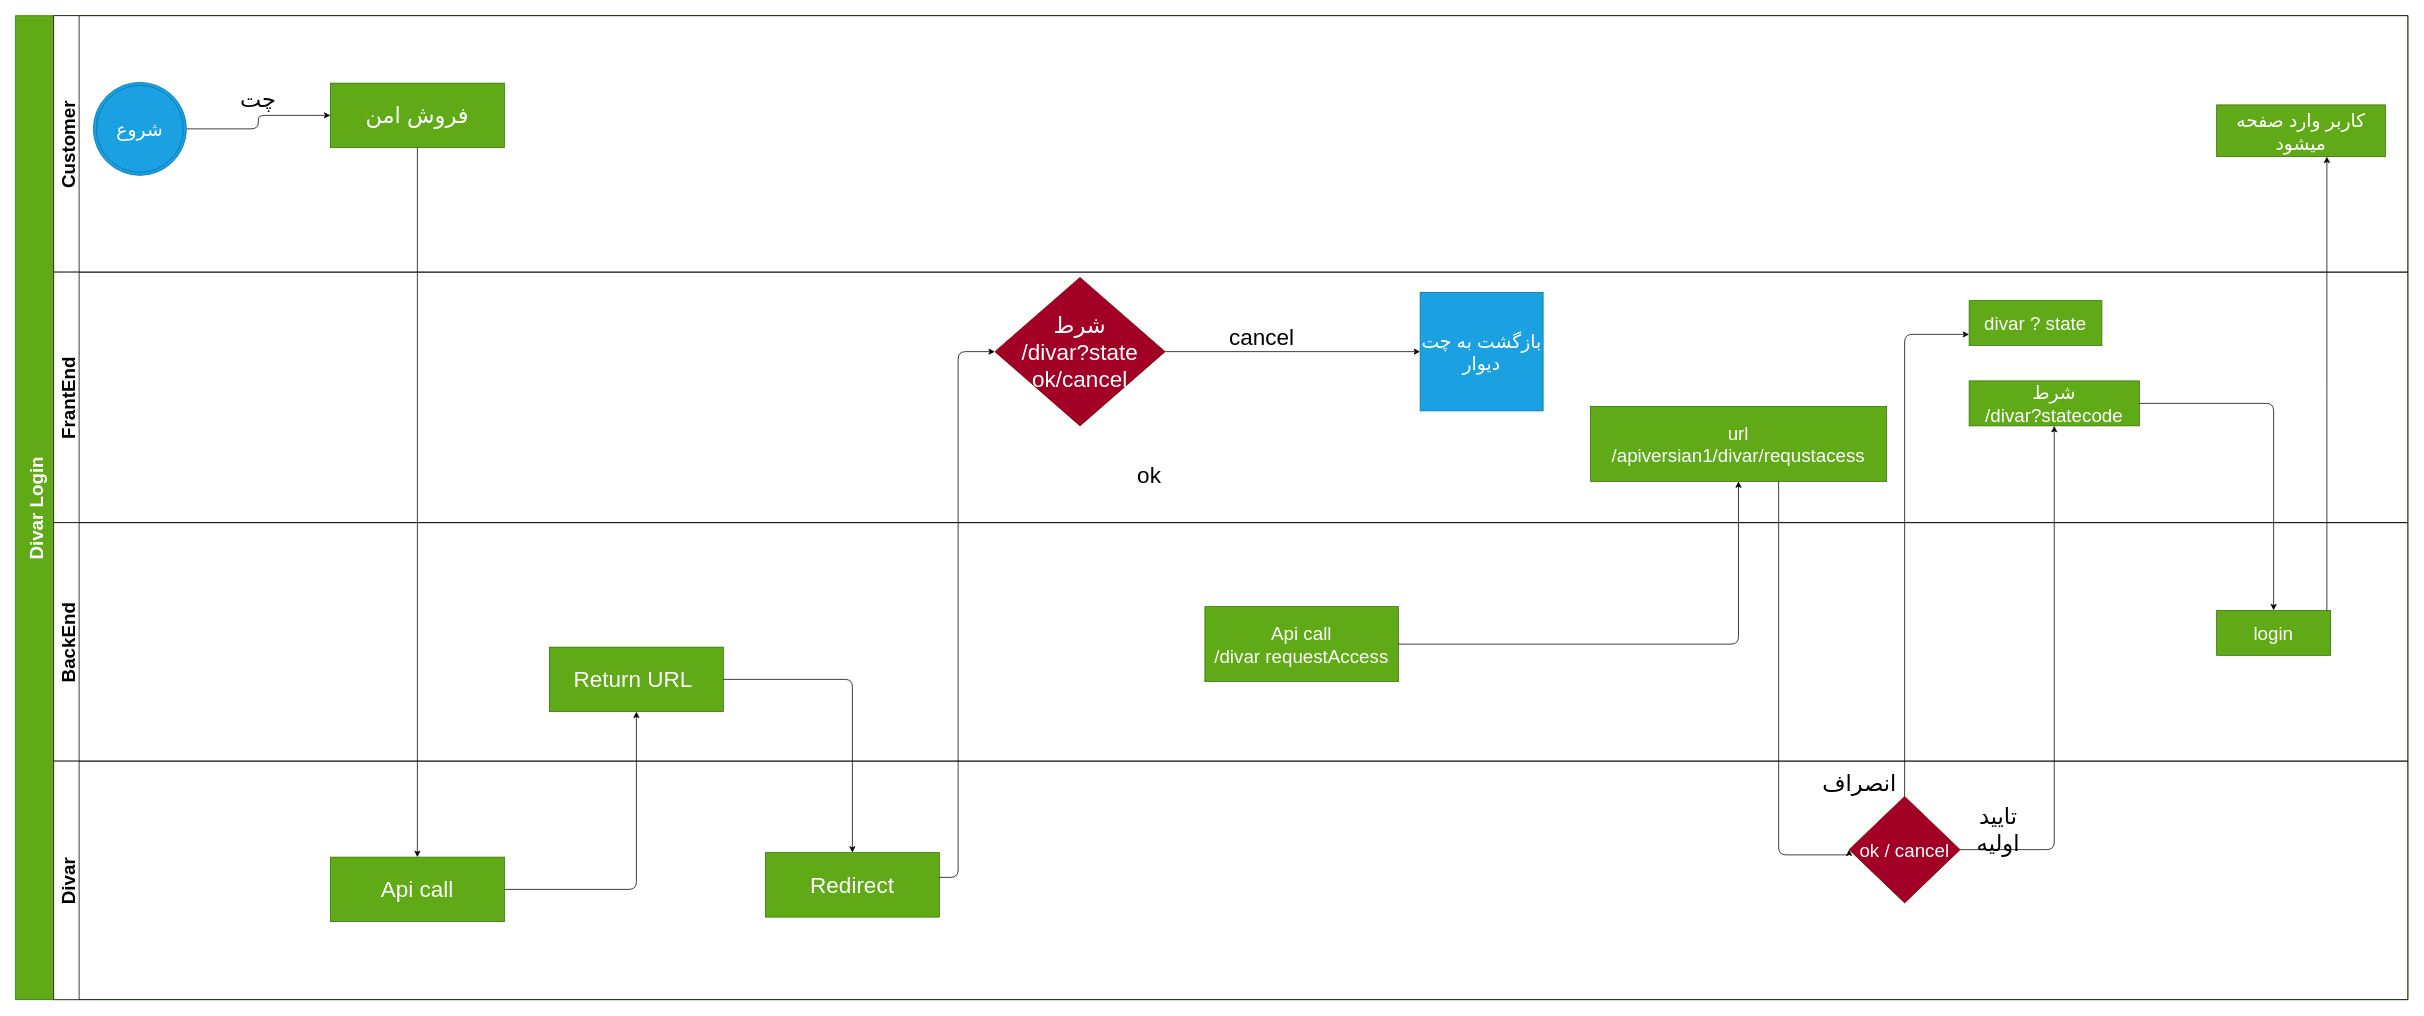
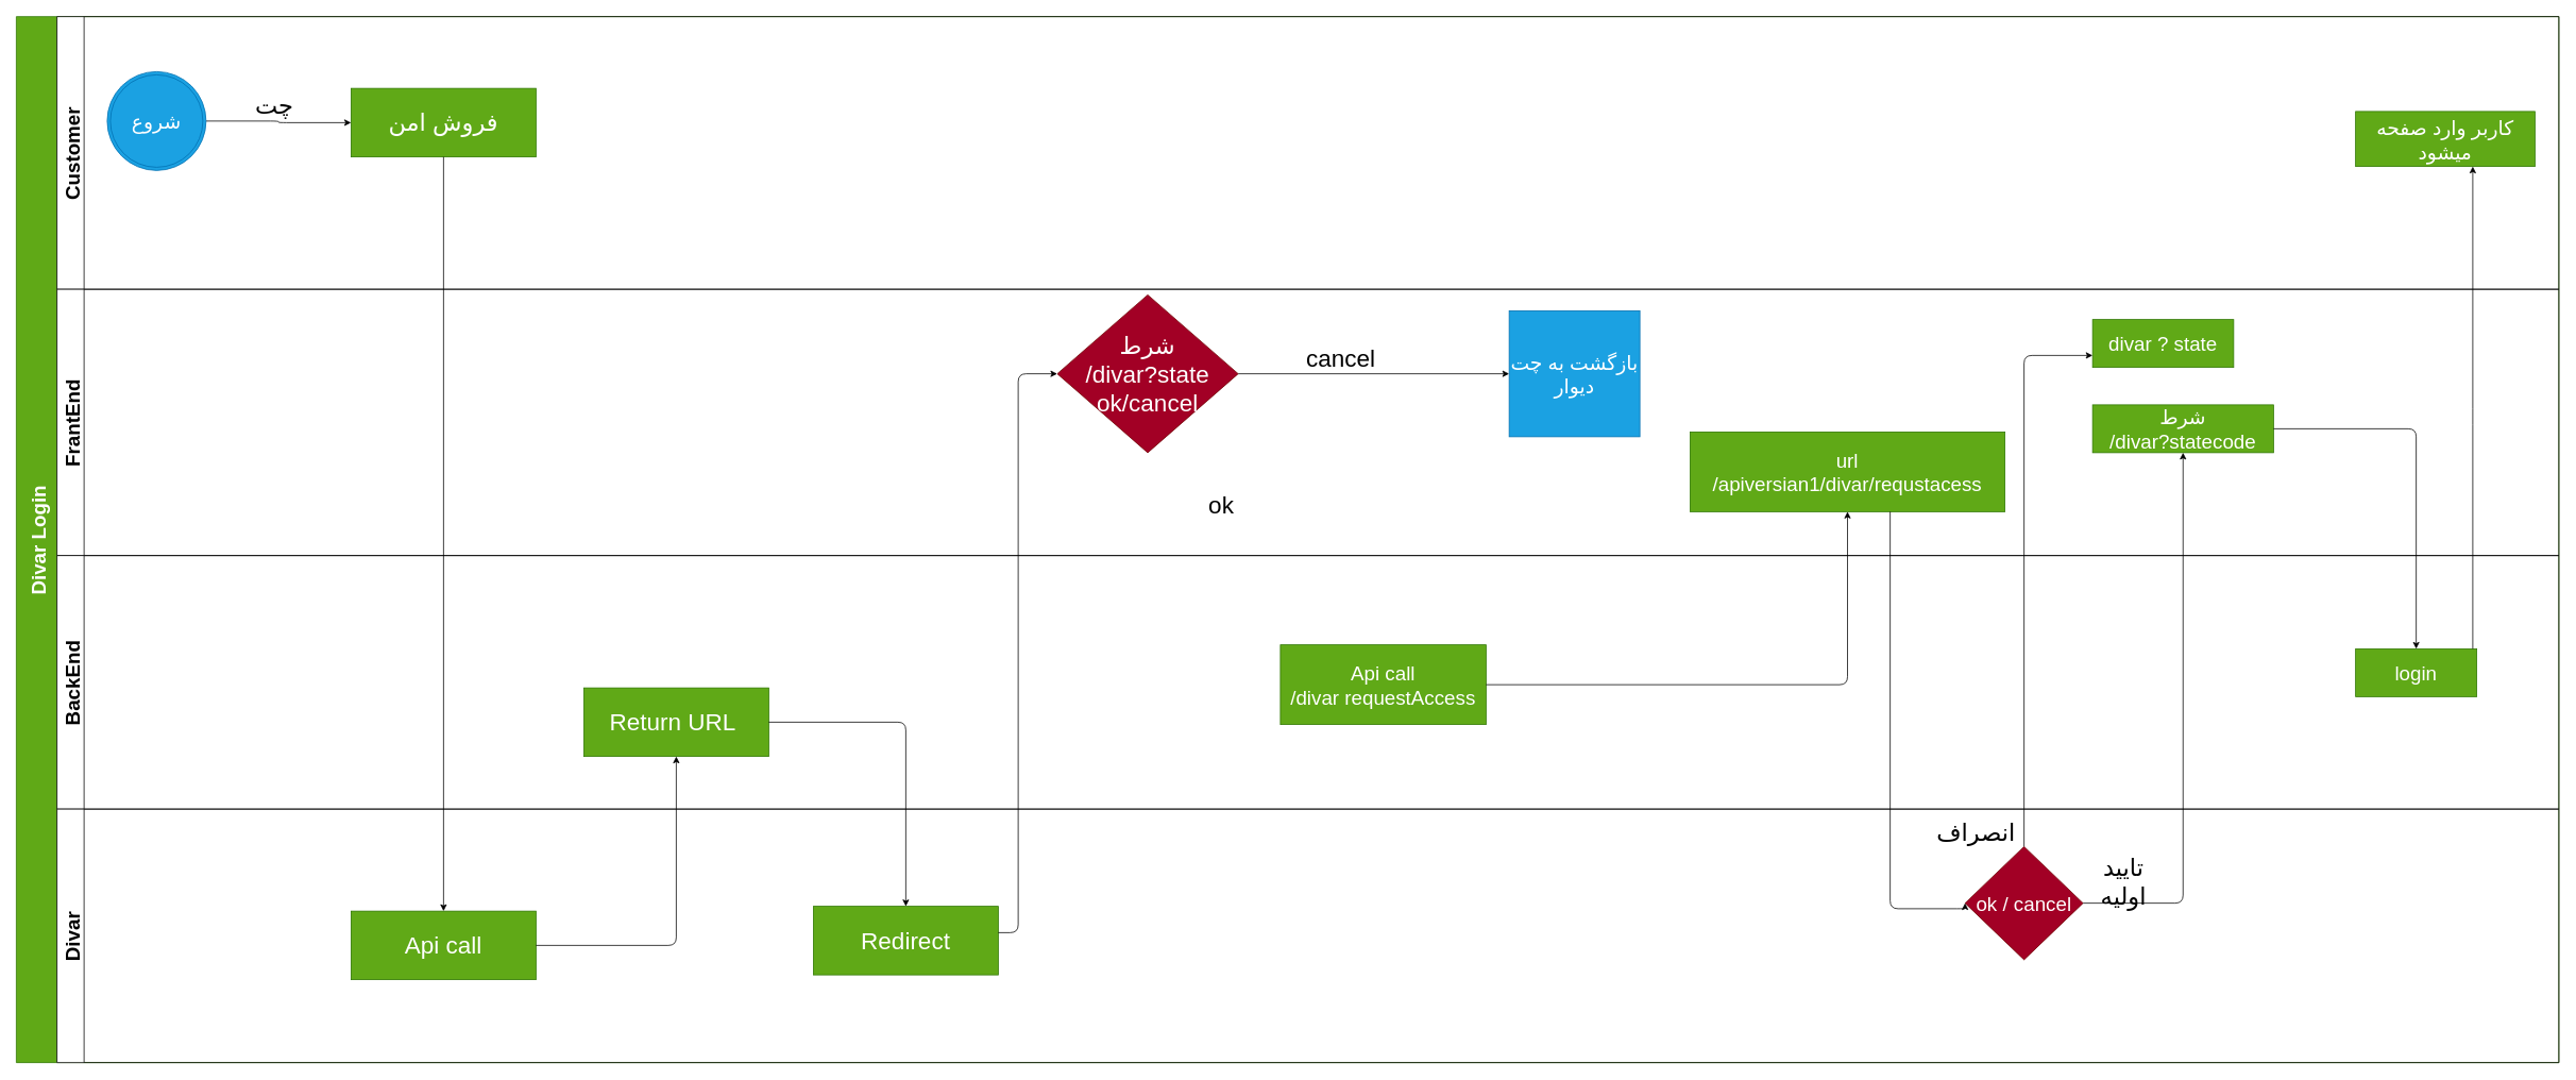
  <mxCell id="0" />
  <mxCell id="1" parent="0" />
  <mxCell id="2" value="Divar Login" style="swimlane;childLayout=stackLayout;resizeParent=1;resizeParentMax=0;horizontal=0;startSize=51;horizontalStack=0;fillColor=#60a917;strokeColor=#2D7600;fontColor=#ffffff;fontSize=25;" parent="1" vertex="1"><mxGeometry x="20" y="20" width="3190" height="1312" as="geometry" /></mxCell>
  <mxCell id="3" value="Customer" style="swimlane;startSize=34;horizontal=0;fontSize=25;" parent="2" vertex="1"><mxGeometry x="51" width="3139" height="342" as="geometry" /></mxCell>
  <mxCell id="4" value="" style="edgeStyle=orthogonalEdgeStyle;html=1;fontSize=25;startSize=20;" parent="3" source="5" target="6" edge="1"><mxGeometry relative="1" as="geometry" /></mxCell>
- <mxCell id="5" value="&lt;font style=&quot;font-size: 25px;&quot;&gt;شروع&lt;/font&gt;" style="ellipse;shape=doubleEllipse;whiteSpace=wrap;html=1;aspect=fixed;fontSize=25;startSize=20;fillColor=#1ba1e2;fontColor=#ffffff;strokeColor=#006EAF;" parent="3" vertex="1"><mxGeometry x="53" y="89" width="124" height="124" as="geometry" /></mxCell>
+ <mxCell id="5" value="&lt;font style=&quot;font-size: 25px;&quot;&gt;شروع&lt;/font&gt;" style="ellipse;shape=doubleEllipse;whiteSpace=wrap;html=1;aspect=fixed;fontSize=25;startSize=20;fillColor=#1ba1e2;fontColor=#ffffff;strokeColor=#006EAF;" parent="3" vertex="1"><mxGeometry x="63" y="69" width="124" height="124" as="geometry" /></mxCell>
  <mxCell id="6" value="&lt;font style=&quot;font-size: 30px;&quot;&gt;فروش امن&lt;/font&gt;" style="whiteSpace=wrap;html=1;fontSize=25;fillColor=#60a917;strokeColor=#2D7600;fontColor=#ffffff;startSize=20;" parent="3" vertex="1"><mxGeometry x="369" y="90" width="232" height="86" as="geometry" /></mxCell>
  <mxCell id="7" value="چت" style="text;html=1;strokeColor=none;fillColor=none;align=center;verticalAlign=middle;whiteSpace=wrap;rounded=0;fontSize=30;startSize=20;" parent="3" vertex="1"><mxGeometry x="243" y="96" width="60" height="30" as="geometry" /></mxCell>
  <mxCell id="8" value="کاربر وارد صفحه میشود" style="whiteSpace=wrap;html=1;fontSize=25;fillColor=#60a917;strokeColor=#2D7600;fontColor=#ffffff;startSize=20;" parent="3" vertex="1"><mxGeometry x="2884" y="119" width="225" height="69" as="geometry" /></mxCell>
  <mxCell id="9" value="FrantEnd" style="swimlane;startSize=34;horizontal=0;fontSize=25;" parent="2" vertex="1"><mxGeometry x="51" y="342" width="3139" height="334" as="geometry" /></mxCell>
  <mxCell id="10" value="" style="edgeStyle=orthogonalEdgeStyle;html=1;fontSize=30;startSize=20;" parent="9" source="11" target="12" edge="1"><mxGeometry relative="1" as="geometry" /></mxCell>
  <mxCell id="11" value="&lt;span style=&quot;font-size: 30px;&quot;&gt;شرط&lt;/span&gt;&lt;br style=&quot;font-size: 30px;&quot;&gt;&lt;span style=&quot;font-size: 30px;&quot;&gt;/divar?state&lt;br&gt;ok/cancel&lt;br&gt;&lt;/span&gt;" style="rhombus;whiteSpace=wrap;html=1;fontSize=25;fillColor=#a20025;strokeColor=#6F0000;fontColor=#ffffff;startSize=20;" parent="9" vertex="1"><mxGeometry x="1255" y="7" width="227" height="198" as="geometry" /></mxCell>
  <mxCell id="12" value="بازگشت به چت دیوار" style="whiteSpace=wrap;html=1;fontSize=25;fillColor=#1ba1e2;strokeColor=#006EAF;fontColor=#ffffff;startSize=20;rounded=0;" parent="9" vertex="1"><mxGeometry x="1822" y="27" width="164" height="158" as="geometry" /></mxCell>
  <mxCell id="13" value="cancel" style="text;html=1;strokeColor=none;fillColor=none;align=center;verticalAlign=middle;whiteSpace=wrap;rounded=0;fontSize=30;startSize=20;" parent="9" vertex="1"><mxGeometry x="1581" y="71" width="60" height="30" as="geometry" /></mxCell>
  <mxCell id="14" value="url&lt;br&gt;/apiversian1/divar/requstacess" style="whiteSpace=wrap;html=1;fontSize=25;fillColor=#60a917;strokeColor=#2D7600;fontColor=#ffffff;startSize=20;" parent="9" vertex="1"><mxGeometry x="2049" y="179" width="395" height="100" as="geometry" /></mxCell>
  <mxCell id="15" value="divar ? state" style="whiteSpace=wrap;html=1;fontSize=25;fillColor=#60a917;strokeColor=#2D7600;fontColor=#ffffff;startSize=20;" parent="9" vertex="1"><mxGeometry x="2554" y="38" width="177" height="60" as="geometry" /></mxCell>
  <mxCell id="16" value="شرط&lt;br&gt;/divar?statecode" style="whiteSpace=wrap;html=1;fontSize=25;fillColor=#60a917;strokeColor=#2D7600;fontColor=#ffffff;startSize=20;" parent="9" vertex="1"><mxGeometry x="2554" y="145" width="227" height="60" as="geometry" /></mxCell>
  <mxCell id="17" value="ok" style="text;html=1;strokeColor=none;fillColor=none;align=center;verticalAlign=middle;whiteSpace=wrap;rounded=0;fontSize=30;startSize=20;" parent="9" vertex="1"><mxGeometry x="1431" y="255" width="60" height="30" as="geometry" /></mxCell>
  <mxCell id="18" value="BackEnd" style="swimlane;startSize=34;horizontal=0;fontSize=25;" parent="2" vertex="1"><mxGeometry x="51" y="676" width="3139" height="318" as="geometry"><mxRectangle x="20" y="590" width="2151" height="26" as="alternateBounds" /></mxGeometry></mxCell>
  <mxCell id="19" value="&lt;span style=&quot;font-size: 30px;&quot;&gt;Return URL&amp;nbsp;&lt;/span&gt;" style="whiteSpace=wrap;html=1;fontSize=25;fillColor=#60a917;strokeColor=#2D7600;fontColor=#ffffff;startSize=20;" parent="18" vertex="1"><mxGeometry x="661" y="166" width="232" height="86" as="geometry" /></mxCell>
  <mxCell id="20" value="Api call&lt;br&gt;/divar requestAccess" style="whiteSpace=wrap;html=1;fontSize=25;fillColor=#60a917;strokeColor=#2D7600;fontColor=#ffffff;startSize=20;" parent="18" vertex="1"><mxGeometry x="1535" y="112" width="258" height="100" as="geometry" /></mxCell>
  <mxCell id="21" value="login" style="whiteSpace=wrap;html=1;fontSize=25;fillColor=#60a917;strokeColor=#2D7600;fontColor=#ffffff;startSize=20;" parent="18" vertex="1"><mxGeometry x="2884" y="117" width="152" height="60" as="geometry" /></mxCell>
  <mxCell id="22" value="Divar" style="swimlane;startSize=34;horizontal=0;fontSize=25;" parent="2" vertex="1"><mxGeometry x="51" y="994" width="3139" height="318" as="geometry"><mxRectangle x="20" y="590" width="2151" height="26" as="alternateBounds" /></mxGeometry></mxCell>
  <mxCell id="23" value="&lt;font style=&quot;font-size: 30px;&quot;&gt;Api call&lt;/font&gt;" style="whiteSpace=wrap;html=1;fontSize=25;fillColor=#60a917;strokeColor=#2D7600;fontColor=#ffffff;startSize=20;" parent="22" vertex="1"><mxGeometry x="369" y="128" width="232" height="86" as="geometry" /></mxCell>
  <mxCell id="24" value="&lt;span style=&quot;font-size: 30px;&quot;&gt;Redirect&lt;/span&gt;" style="whiteSpace=wrap;html=1;fontSize=25;fillColor=#60a917;strokeColor=#2D7600;fontColor=#ffffff;startSize=20;" parent="22" vertex="1"><mxGeometry x="949" y="122" width="232" height="86" as="geometry" /></mxCell>
  <mxCell id="25" value="ok / cancel" style="rhombus;whiteSpace=wrap;html=1;fontSize=25;fillColor=#a20025;strokeColor=#6F0000;fontColor=#ffffff;startSize=20;" parent="22" vertex="1"><mxGeometry x="2394" y="47" width="148" height="142" as="geometry" /></mxCell>
  <mxCell id="26" value="انصراف" style="text;html=1;strokeColor=none;fillColor=none;align=center;verticalAlign=middle;whiteSpace=wrap;rounded=0;fontSize=30;startSize=20;" parent="22" vertex="1"><mxGeometry x="2354" y="14" width="108" height="30" as="geometry" /></mxCell>
  <mxCell id="27" value="تایید اولیه" style="text;html=1;strokeColor=none;fillColor=none;align=center;verticalAlign=middle;whiteSpace=wrap;rounded=0;fontSize=30;startSize=20;" parent="22" vertex="1"><mxGeometry x="2539" y="76" width="108" height="30" as="geometry" /></mxCell>
  <mxCell id="28" value="" style="edgeStyle=orthogonalEdgeStyle;html=1;fontSize=30;startSize=20;" parent="2" source="6" target="23" edge="1"><mxGeometry relative="1" as="geometry" /></mxCell>
  <mxCell id="29" value="" style="edgeStyle=orthogonalEdgeStyle;html=1;fontSize=30;startSize=20;" parent="2" source="23" target="19" edge="1"><mxGeometry relative="1" as="geometry" /></mxCell>
  <mxCell id="30" value="" style="edgeStyle=orthogonalEdgeStyle;html=1;fontSize=30;startSize=20;" parent="2" source="19" target="24" edge="1"><mxGeometry relative="1" as="geometry" /></mxCell>
  <mxCell id="31" value="" style="edgeStyle=orthogonalEdgeStyle;html=1;fontSize=30;startSize=20;entryX=0;entryY=0.5;entryDx=0;entryDy=0;" parent="2" source="24" target="11" edge="1"><mxGeometry relative="1" as="geometry"><Array as="points"><mxPoint x="1257" y="1149" /><mxPoint x="1257" y="448" /></Array><mxPoint x="1257" y="491" as="targetPoint" /></mxGeometry></mxCell>
  <mxCell id="32" value="" style="edgeStyle=orthogonalEdgeStyle;html=1;fontSize=30;startSize=20;" parent="2" source="20" target="14" edge="1"><mxGeometry relative="1" as="geometry" /></mxCell>
  <mxCell id="33" value="" style="edgeStyle=orthogonalEdgeStyle;html=1;fontSize=30;startSize=20;entryX=0;entryY=0.5;entryDx=0;entryDy=0;" parent="2" source="14" target="25" edge="1"><mxGeometry relative="1" as="geometry"><mxPoint x="2440" y="1119" as="targetPoint" /><Array as="points"><mxPoint x="2351" y="1119" /><mxPoint x="2445" y="1119" /></Array></mxGeometry></mxCell>
  <mxCell id="34" style="edgeStyle=orthogonalEdgeStyle;html=1;exitX=0.5;exitY=0;exitDx=0;exitDy=0;entryX=0;entryY=0.75;entryDx=0;entryDy=0;fontSize=30;startSize=20;" parent="2" source="25" target="15" edge="1"><mxGeometry relative="1" as="geometry" /></mxCell>
  <mxCell id="35" style="edgeStyle=orthogonalEdgeStyle;html=1;exitX=1;exitY=0.5;exitDx=0;exitDy=0;entryX=0.5;entryY=1;entryDx=0;entryDy=0;fontSize=30;startSize=20;" parent="2" source="25" target="16" edge="1"><mxGeometry relative="1" as="geometry" /></mxCell>
  <mxCell id="36" value="" style="edgeStyle=orthogonalEdgeStyle;html=1;fontSize=30;startSize=20;" parent="2" source="16" target="21" edge="1"><mxGeometry relative="1" as="geometry" /></mxCell>
  <mxCell id="37" value="" style="edgeStyle=orthogonalEdgeStyle;html=1;" parent="2" source="21" target="8" edge="1"><mxGeometry relative="1" as="geometry"><Array as="points"><mxPoint x="3082" y="502" /><mxPoint x="3082" y="502" /></Array></mxGeometry></mxCell>
